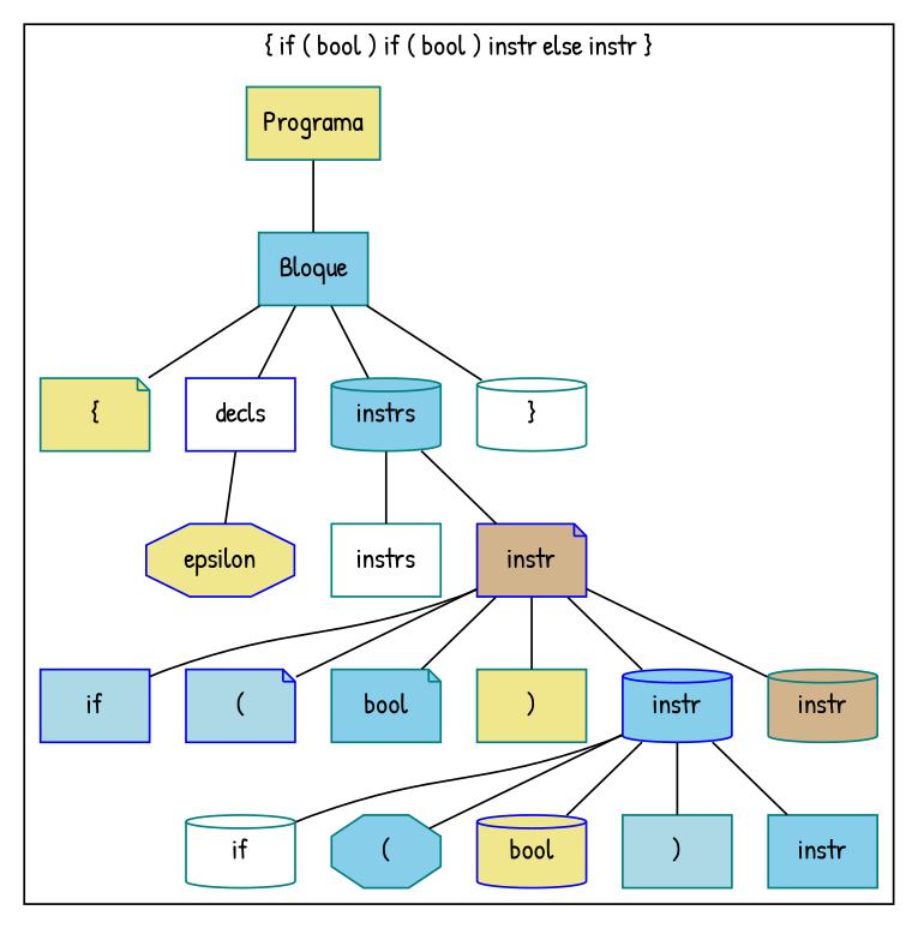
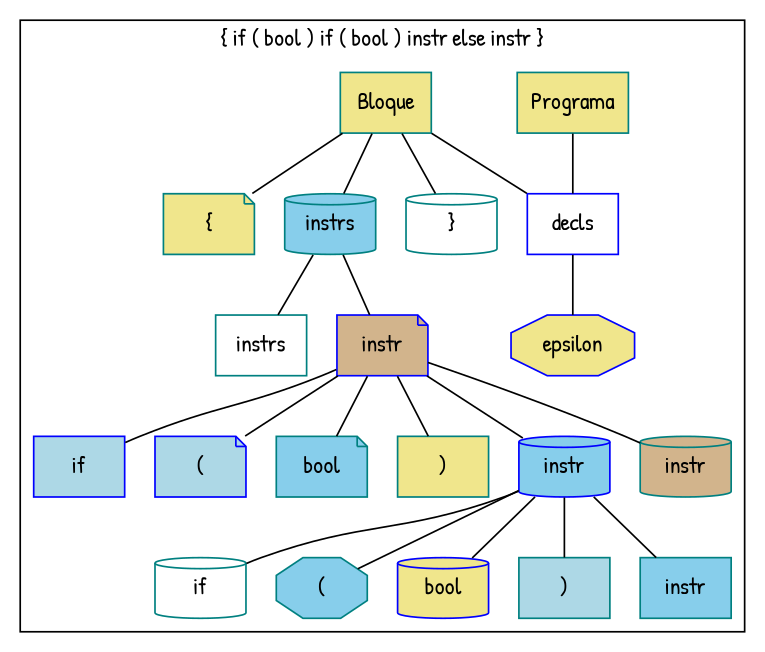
  graph {
    fontname="Patrick Hand"
    node [color=teal fillcolor=khaki fontname="Patrick Hand" shape=box style=filled]
    edge [fontname="Patrick Hand"]
    n1 [label=Programa]
-   n2 [fillcolor=skyblue label=Bloque]
+   n2 [label=Bloque]
    n3 [label="{" shape=note]
    n4 [color=blue fillcolor=white label=decls]
    n5 [fillcolor=skyblue label=instrs shape=cylinder]
    n6 [fillcolor=white label="}" shape=cylinder]
    n7 [color=blue label=epsilon shape=octagon]
    n8 [fillcolor=white label=instrs]
    n9 [color=blue fillcolor=tan label=instr shape=note]
    if [color=blue fillcolor=lightblue]
    n11 [color=blue fillcolor=lightblue label="(" shape=note]
    bool [fillcolor=skyblue shape=note]
    n13 [label=")"]
    n14 [color=blue fillcolor=skyblue label=instr shape=cylinder]
    n15 [fillcolor=tan label=instr shape=cylinder]
    n16 [fillcolor=white label=if shape=cylinder]
    n17 [fillcolor=skyblue label="(" shape=octagon]
    n18 [color=blue label=bool shape=cylinder]
    n19 [fillcolor=lightblue label=")"]
    n20 [fillcolor=skyblue label=instr]
    subgraph cluster_1 {
      label="{ if ( bool ) if ( bool ) instr else instr }"
      n1
      n2
      n3
      n4
      n5
      n6
      n7
      n8
      n9
      if
      n11
      bool
      n13
      n14
      n15
      n16
      n17
      n18
      n19
      n20
    }
-   n1 -- n2
+   n1 -- n4
    n2 -- n3
    n2 -- n4
    n2 -- n5
    n2 -- n6
    n4 -- n7
    n5 -- n8
    n5 -- n9
    n9 -- if
    n9 -- n11
    n9 -- bool
    n9 -- n13
    n9 -- n14
    n9 -- n15
    n14 -- n16
    n14 -- n17
    n14 -- n18
    n14 -- n19
    n14 -- n20
  }
